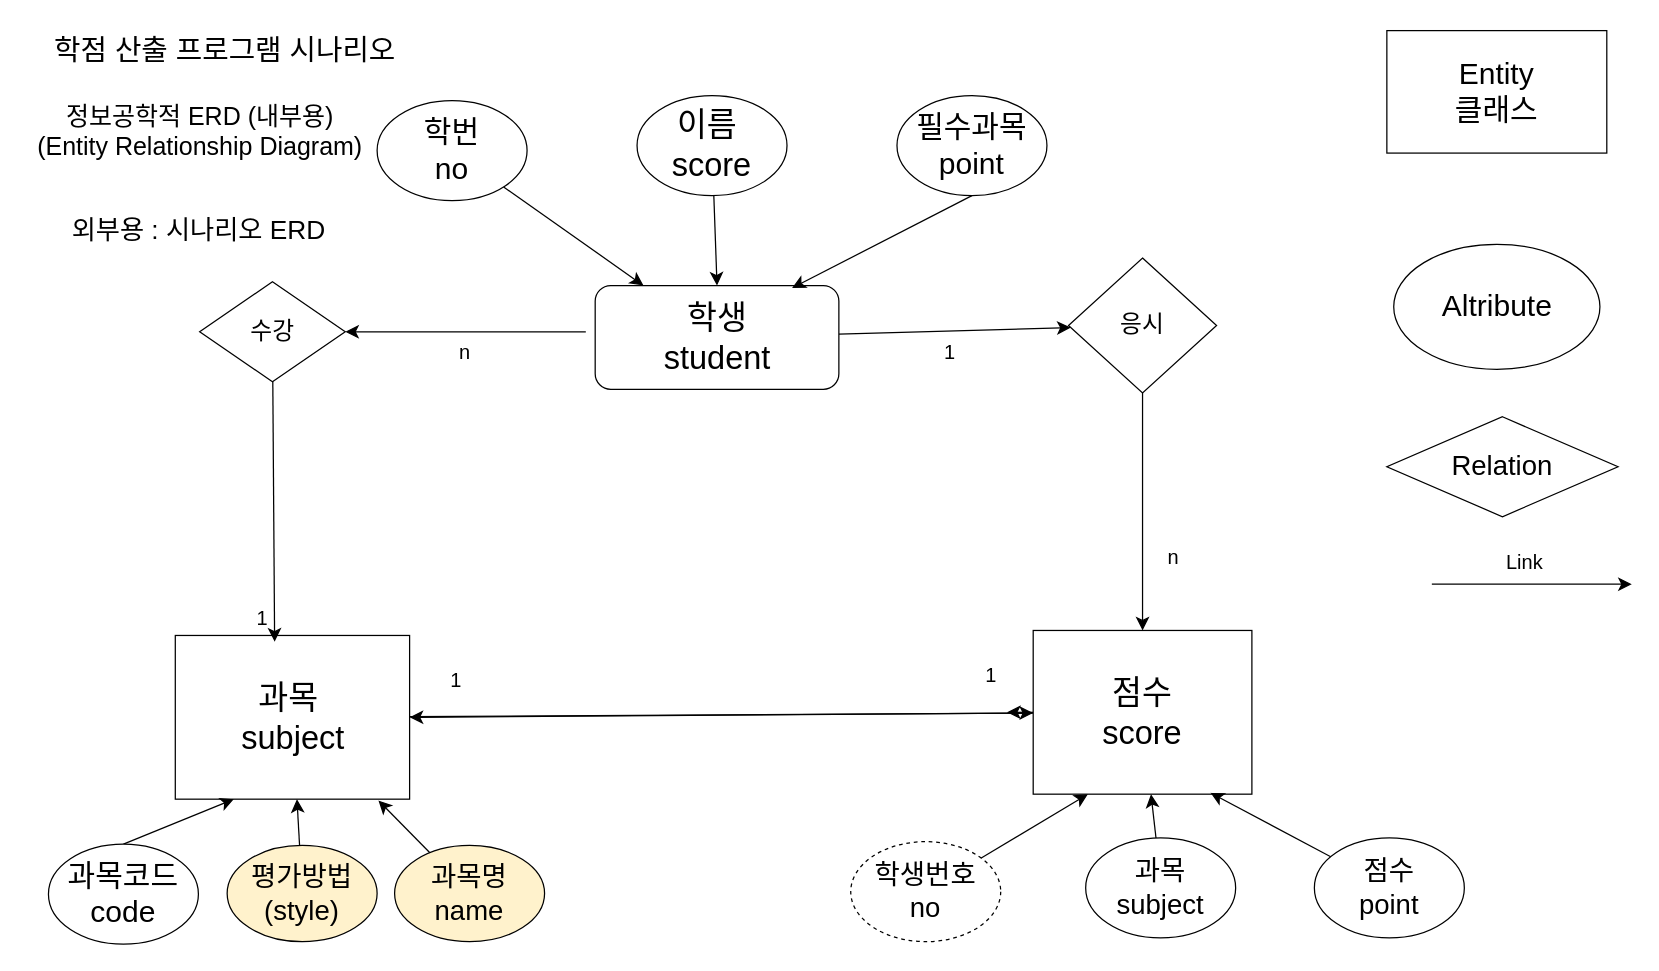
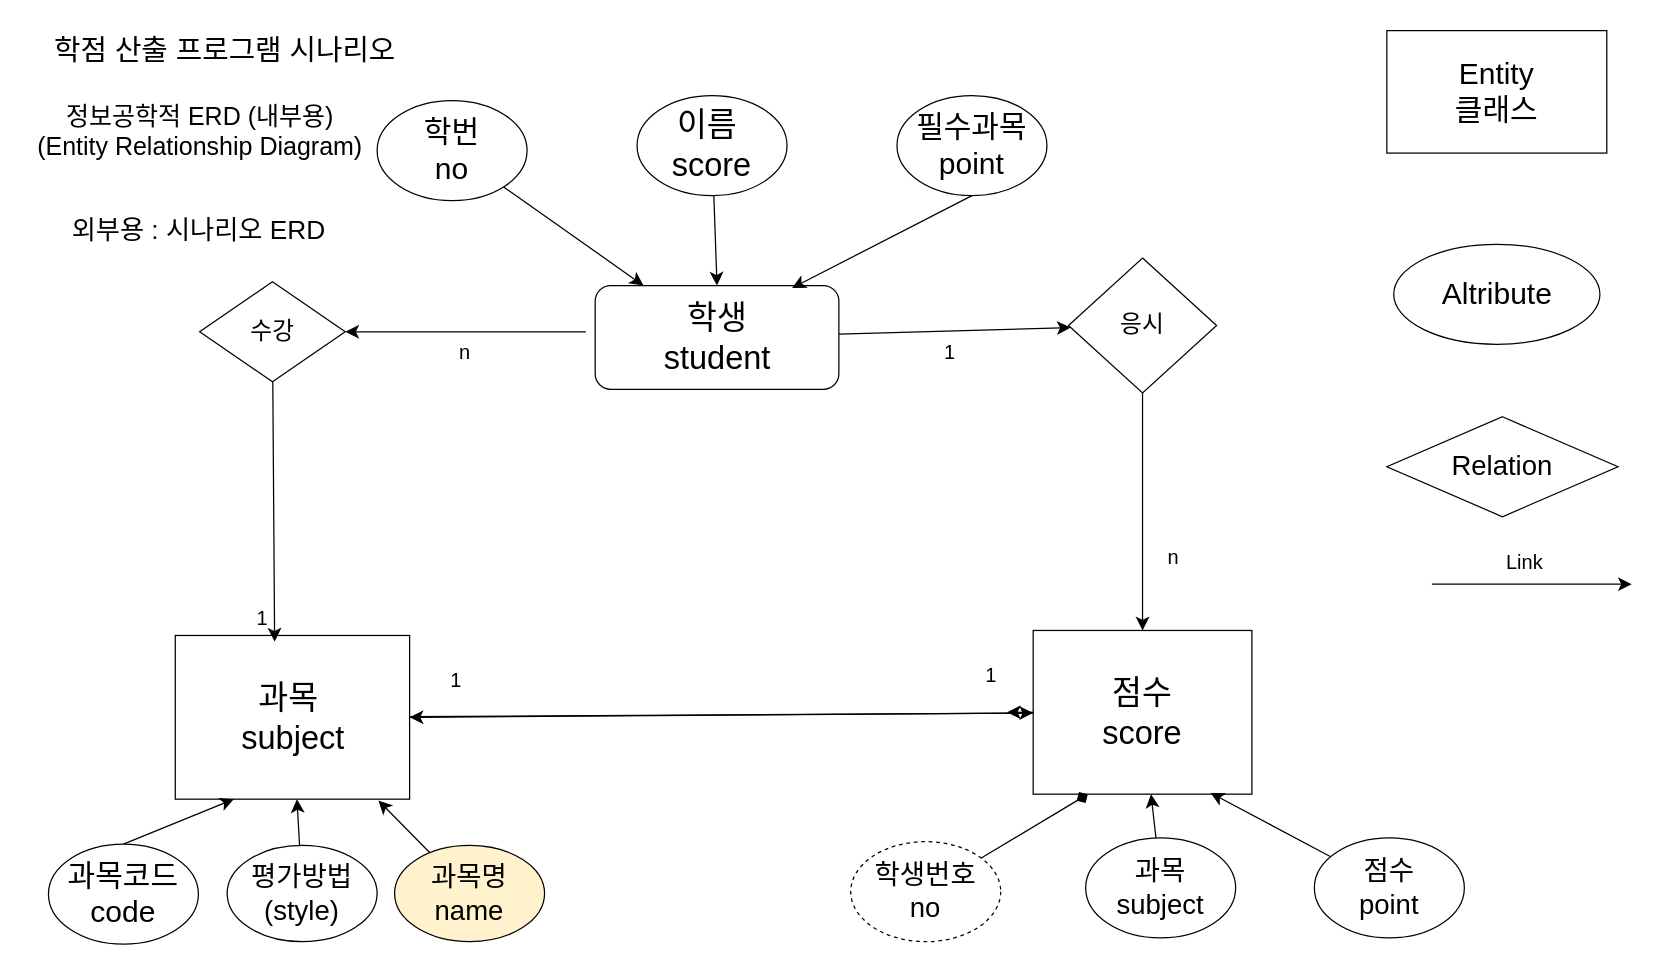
  <mxCell id="0" />
  <mxCell id="1" parent="0" />
  <mxCell id="2" value="&lt;font style=&quot;font-size: 23px;&quot;&gt;학점 산출 프로그램 시나리오&lt;/font&gt;" style="text;html=1;align=center;verticalAlign=middle;resizable=0;points=[];autosize=1;strokeColor=none;fillColor=none;fontSize=16;" vertex="1" parent="1"><mxGeometry x="22" y="20" width="313" height="40" as="geometry" /></mxCell>
  <mxCell id="3" style="edgeStyle=none;curved=1;rounded=0;orthogonalLoop=1;jettySize=auto;html=1;entryX=1;entryY=0.5;entryDx=0;entryDy=0;fontSize=12;startSize=8;endSize=8;" edge="1" parent="1" target="36"><mxGeometry relative="1" as="geometry"><mxPoint x="468" y="265" as="sourcePoint" /><mxPoint x="246" y="257" as="targetPoint" /></mxGeometry></mxCell>
  <mxCell id="4" style="edgeStyle=none;curved=1;rounded=0;orthogonalLoop=1;jettySize=auto;html=1;fontSize=12;startSize=8;endSize=8;" edge="1" parent="1" source="5" target="39"><mxGeometry relative="1" as="geometry" /></mxCell>
  <mxCell id="5" value="&lt;font style=&quot;font-size: 26px;&quot;&gt;학생&lt;br&gt;student&lt;/font&gt;" style="rounded=1;whiteSpace=wrap;html=1;glass=0;" vertex="1" parent="1"><mxGeometry x="475.5" y="228" width="195" height="83" as="geometry" /></mxCell>
  <mxCell id="6" style="edgeStyle=none;curved=1;rounded=0;orthogonalLoop=1;jettySize=auto;html=1;fontSize=12;startSize=8;endSize=8;" edge="1" parent="1" source="7" target="11"><mxGeometry relative="1" as="geometry" /></mxCell>
  <mxCell id="7" value="&lt;font style=&quot;font-size: 26px;&quot;&gt;과목&amp;nbsp;&lt;br&gt;subject&lt;/font&gt;" style="rounded=0;whiteSpace=wrap;html=1;" vertex="1" parent="1"><mxGeometry x="139.5" y="508" width="187.5" height="131" as="geometry" /></mxCell>
  <mxCell id="8" style="edgeStyle=none;curved=1;rounded=0;orthogonalLoop=1;jettySize=auto;html=1;exitX=1;exitY=1;exitDx=0;exitDy=0;fontSize=12;startSize=8;endSize=8;" edge="1" parent="1" source="5" target="5"><mxGeometry relative="1" as="geometry" /></mxCell>
  <mxCell id="9" style="edgeStyle=none;curved=1;rounded=0;orthogonalLoop=1;jettySize=auto;html=1;fontSize=12;startSize=8;endSize=8;" edge="1" parent="1" source="11"><mxGeometry relative="1" as="geometry"><mxPoint x="805" y="569.5" as="targetPoint" /></mxGeometry></mxCell>
  <mxCell id="10" style="edgeStyle=none;curved=1;rounded=0;orthogonalLoop=1;jettySize=auto;html=1;entryX=1;entryY=0.5;entryDx=0;entryDy=0;fontSize=12;startSize=8;endSize=8;" edge="1" parent="1" source="11" target="7"><mxGeometry relative="1" as="geometry" /></mxCell>
  <mxCell id="11" value="&lt;font style=&quot;font-size: 26px;&quot;&gt;점수&lt;br&gt;score&lt;/font&gt;" style="rounded=0;whiteSpace=wrap;html=1;" vertex="1" parent="1"><mxGeometry x="826" y="504" width="175" height="131" as="geometry" /></mxCell>
  <mxCell id="12" style="edgeStyle=none;curved=1;rounded=0;orthogonalLoop=1;jettySize=auto;html=1;fontSize=12;startSize=8;endSize=8;" edge="1" parent="1" source="13" target="5"><mxGeometry relative="1" as="geometry" /></mxCell>
  <mxCell id="13" value="&lt;font style=&quot;font-size: 24px;&quot;&gt;학번&lt;br&gt;no&lt;/font&gt;" style="ellipse;whiteSpace=wrap;html=1;" vertex="1" parent="1"><mxGeometry x="301" y="80" width="120" height="80" as="geometry" /></mxCell>
  <mxCell id="14" style="edgeStyle=none;curved=1;rounded=0;orthogonalLoop=1;jettySize=auto;html=1;entryX=0.5;entryY=0;entryDx=0;entryDy=0;fontSize=12;startSize=8;endSize=8;" edge="1" parent="1" source="15" target="5"><mxGeometry relative="1" as="geometry" /></mxCell>
  <mxCell id="15" value="&lt;font style=&quot;font-size: 26px;&quot;&gt;이름&amp;nbsp;&lt;br&gt;score&lt;/font&gt;" style="ellipse;whiteSpace=wrap;html=1;" vertex="1" parent="1"><mxGeometry x="509" y="76" width="120" height="80" as="geometry" /></mxCell>
  <mxCell id="16" value="&lt;font style=&quot;font-size: 24px;&quot;&gt;필수과목&lt;br&gt;point&lt;br&gt;&lt;/font&gt;" style="ellipse;whiteSpace=wrap;html=1;" vertex="1" parent="1"><mxGeometry x="717" y="76" width="120" height="80" as="geometry" /></mxCell>
  <mxCell id="17" style="edgeStyle=none;curved=1;rounded=0;orthogonalLoop=1;jettySize=auto;html=1;exitX=0.5;exitY=0;exitDx=0;exitDy=0;entryX=0.25;entryY=1;entryDx=0;entryDy=0;fontSize=12;startSize=8;endSize=8;" edge="1" parent="1" source="18" target="7"><mxGeometry relative="1" as="geometry" /></mxCell>
  <mxCell id="18" value="&lt;span style=&quot;font-size: 24px;&quot;&gt;과목코드&lt;br&gt;code&lt;br&gt;&lt;/span&gt;" style="ellipse;whiteSpace=wrap;html=1;" vertex="1" parent="1"><mxGeometry x="38" y="675" width="120" height="80" as="geometry" /></mxCell>
  <mxCell id="19" style="edgeStyle=none;curved=1;rounded=0;orthogonalLoop=1;jettySize=auto;html=1;fontSize=12;startSize=8;endSize=8;" edge="1" parent="1" source="20" target="7"><mxGeometry relative="1" as="geometry" /></mxCell>
- <mxCell id="20" value="&lt;font style=&quot;font-size: 22px;&quot;&gt;평가방법&lt;br&gt;(style)&lt;/font&gt;&lt;span style=&quot;font-size: 22px;&quot;&gt;&lt;br&gt;&lt;/span&gt;" style="ellipse;whiteSpace=wrap;html=1;fillColor=#fff2cc;" vertex="1" parent="1"><mxGeometry x="181" y="676" width="120" height="77" as="geometry" /></mxCell>
+ <mxCell id="20" value="&lt;font style=&quot;font-size: 22px;&quot;&gt;평가방법&lt;br&gt;(style)&lt;/font&gt;&lt;span style=&quot;font-size: 22px;&quot;&gt;&lt;br&gt;&lt;/span&gt;" style="ellipse;whiteSpace=wrap;html=1;" vertex="1" parent="1"><mxGeometry x="181" y="676" width="120" height="77" as="geometry" /></mxCell>
  <mxCell id="21" value="&lt;span style=&quot;font-size: 22px;&quot;&gt;과목명&lt;br&gt;name&lt;br&gt;&lt;/span&gt;" style="ellipse;whiteSpace=wrap;html=1;fillColor=#fff2cc;" vertex="1" parent="1"><mxGeometry x="315" y="676" width="120" height="77" as="geometry" /></mxCell>
- <mxCell id="22" style="edgeStyle=none;curved=1;rounded=0;orthogonalLoop=1;jettySize=auto;html=1;entryX=0.25;entryY=1;entryDx=0;entryDy=0;fontSize=12;startSize=8;endSize=8;" edge="1" parent="1" source="23" target="11"><mxGeometry relative="1" as="geometry" /></mxCell>
+ <mxCell id="22" style="edgeStyle=none;curved=1;rounded=0;orthogonalLoop=1;jettySize=auto;html=1;entryX=0.25;entryY=1;entryDx=0;entryDy=0;fontSize=12;startSize=8;endSize=8;endArrow=diamond;" edge="1" parent="1" source="23" target="11"><mxGeometry relative="1" as="geometry" /></mxCell>
  <mxCell id="23" value="&lt;span style=&quot;font-size: 22px;&quot;&gt;학생번호&lt;br&gt;no&lt;br&gt;&lt;/span&gt;" style="ellipse;whiteSpace=wrap;html=1;dashed=1;" vertex="1" parent="1"><mxGeometry x="680" y="673" width="120" height="80" as="geometry" /></mxCell>
  <mxCell id="24" style="edgeStyle=none;curved=1;rounded=0;orthogonalLoop=1;jettySize=auto;html=1;fontSize=12;startSize=8;endSize=8;" edge="1" parent="1" source="25" target="11"><mxGeometry relative="1" as="geometry" /></mxCell>
  <mxCell id="25" value="&lt;span style=&quot;font-size: 22px;&quot;&gt;과목&lt;br&gt;subject&lt;br&gt;&lt;/span&gt;" style="ellipse;whiteSpace=wrap;html=1;" vertex="1" parent="1"><mxGeometry x="868" y="670" width="120" height="80" as="geometry" /></mxCell>
  <mxCell id="26" value="&lt;span style=&quot;font-size: 22px;&quot;&gt;점수&lt;br&gt;point&lt;br&gt;&lt;/span&gt;" style="ellipse;whiteSpace=wrap;html=1;" vertex="1" parent="1"><mxGeometry x="1051" y="670" width="120" height="80" as="geometry" /></mxCell>
  <mxCell id="27" value="n" style="text;html=1;align=center;verticalAlign=middle;resizable=0;points=[];autosize=1;strokeColor=none;fillColor=none;fontSize=16;" vertex="1" parent="1"><mxGeometry x="357" y="265" width="27" height="31" as="geometry" /></mxCell>
  <mxCell id="28" value="1" style="text;html=1;align=center;verticalAlign=middle;resizable=0;points=[];autosize=1;strokeColor=none;fillColor=none;fontSize=16;" vertex="1" parent="1"><mxGeometry x="745" y="265" width="27" height="31" as="geometry" /></mxCell>
  <mxCell id="29" value="1" style="text;html=1;align=center;verticalAlign=middle;resizable=0;points=[];autosize=1;strokeColor=none;fillColor=none;fontSize=16;" vertex="1" parent="1"><mxGeometry x="195.5" y="478.5" width="27" height="31" as="geometry" /></mxCell>
  <mxCell id="30" style="edgeStyle=none;curved=1;rounded=0;orthogonalLoop=1;jettySize=auto;html=1;entryX=0;entryY=0.5;entryDx=0;entryDy=0;fontSize=12;startSize=8;endSize=8;" edge="1" parent="1" source="11" target="11"><mxGeometry relative="1" as="geometry" /></mxCell>
  <mxCell id="31" value="1" style="text;html=1;align=center;verticalAlign=middle;resizable=0;points=[];autosize=1;strokeColor=none;fillColor=none;fontSize=16;" vertex="1" parent="1"><mxGeometry x="350.5" y="528.5" width="27" height="31" as="geometry" /></mxCell>
  <mxCell id="32" value="1" style="text;html=1;align=center;verticalAlign=middle;resizable=0;points=[];autosize=1;strokeColor=none;fillColor=none;fontSize=16;" vertex="1" parent="1"><mxGeometry x="778.5" y="524.5" width="27" height="31" as="geometry" /></mxCell>
  <mxCell id="33" style="edgeStyle=none;curved=1;rounded=0;orthogonalLoop=1;jettySize=auto;html=1;exitX=0.5;exitY=1;exitDx=0;exitDy=0;entryX=0.808;entryY=0.024;entryDx=0;entryDy=0;entryPerimeter=0;fontSize=12;startSize=8;endSize=8;" edge="1" parent="1" source="16" target="5"><mxGeometry relative="1" as="geometry" /></mxCell>
  <mxCell id="34" style="edgeStyle=none;curved=1;rounded=0;orthogonalLoop=1;jettySize=auto;html=1;entryX=0.867;entryY=1.008;entryDx=0;entryDy=0;entryPerimeter=0;fontSize=12;startSize=8;endSize=8;" edge="1" parent="1" source="21" target="7"><mxGeometry relative="1" as="geometry" /></mxCell>
  <mxCell id="35" style="edgeStyle=none;curved=1;rounded=0;orthogonalLoop=1;jettySize=auto;html=1;entryX=0.811;entryY=0.992;entryDx=0;entryDy=0;entryPerimeter=0;fontSize=12;startSize=8;endSize=8;" edge="1" parent="1" source="26" target="11"><mxGeometry relative="1" as="geometry" /></mxCell>
  <mxCell id="36" value="&lt;font style=&quot;font-size: 19px;&quot;&gt;수강&lt;/font&gt;" style="rhombus;whiteSpace=wrap;html=1;" vertex="1" parent="1"><mxGeometry x="159" y="225" width="116.5" height="80" as="geometry" /></mxCell>
  <mxCell id="37" style="edgeStyle=none;curved=1;rounded=0;orthogonalLoop=1;jettySize=auto;html=1;entryX=0.87;entryY=1.113;entryDx=0;entryDy=0;entryPerimeter=0;fontSize=12;startSize=8;endSize=8;" edge="1" parent="1" source="36" target="29"><mxGeometry relative="1" as="geometry" /></mxCell>
  <mxCell id="38" style="edgeStyle=none;curved=1;rounded=0;orthogonalLoop=1;jettySize=auto;html=1;entryX=0.5;entryY=0;entryDx=0;entryDy=0;fontSize=12;startSize=8;endSize=8;" edge="1" parent="1" source="39" target="11"><mxGeometry relative="1" as="geometry" /></mxCell>
  <mxCell id="39" value="&lt;font style=&quot;font-size: 19px;&quot;&gt;응시&lt;/font&gt;" style="rhombus;whiteSpace=wrap;html=1;" vertex="1" parent="1"><mxGeometry x="854.25" y="206" width="118.5" height="108" as="geometry" /></mxCell>
  <mxCell id="40" style="edgeStyle=none;curved=1;rounded=0;orthogonalLoop=1;jettySize=auto;html=1;entryX=0.5;entryY=0;entryDx=0;entryDy=0;fontSize=12;startSize=8;endSize=8;" edge="1" parent="1" source="11" target="11"><mxGeometry relative="1" as="geometry" /></mxCell>
  <mxCell id="41" value="n" style="text;html=1;align=center;verticalAlign=middle;resizable=0;points=[];autosize=1;strokeColor=none;fillColor=none;fontSize=16;" vertex="1" parent="1"><mxGeometry x="924" y="429" width="27" height="31" as="geometry" /></mxCell>
  <mxCell id="42" value="&lt;font style=&quot;font-size: 24px;&quot;&gt;Entity&lt;br&gt;클래스&lt;br&gt;&lt;/font&gt;" style="rounded=0;whiteSpace=wrap;html=1;" vertex="1" parent="1"><mxGeometry x="1109" y="24" width="176" height="98" as="geometry" /></mxCell>
- <mxCell id="43" value="&lt;font style=&quot;font-size: 24px;&quot;&gt;Altribute&lt;/font&gt;" style="ellipse;whiteSpace=wrap;html=1;" vertex="1" parent="1"><mxGeometry x="1114.5" y="195" width="165" height="100" as="geometry" /></mxCell>
+ <mxCell id="43" value="&lt;font style=&quot;font-size: 24px;&quot;&gt;Altribute&lt;/font&gt;" style="ellipse;whiteSpace=wrap;html=1;" vertex="1" parent="1"><mxGeometry x="1114.5" y="195" width="165" height="80" as="geometry" /></mxCell>
  <mxCell id="44" style="edgeStyle=none;curved=1;rounded=0;orthogonalLoop=1;jettySize=auto;html=1;fontSize=12;startSize=8;endSize=8;" edge="1" parent="1"><mxGeometry relative="1" as="geometry"><mxPoint x="1305" y="467" as="targetPoint" /><mxPoint x="1145" y="467" as="sourcePoint" /></mxGeometry></mxCell>
  <mxCell id="45" value="&lt;font style=&quot;font-size: 22px;&quot;&gt;Relation&lt;/font&gt;" style="rhombus;whiteSpace=wrap;html=1;" vertex="1" parent="1"><mxGeometry x="1109" y="333" width="185" height="80" as="geometry" /></mxCell>
  <mxCell id="46" value="&lt;font style=&quot;font-size: 20px;&quot;&gt;정보공학적 ERD (내부용)&lt;br&gt;(Entity Relationship Diagram)&lt;/font&gt;" style="text;html=1;align=center;verticalAlign=middle;resizable=0;points=[];autosize=1;strokeColor=none;fillColor=none;fontSize=16;" vertex="1" parent="1"><mxGeometry x="20" y="74" width="278" height="60" as="geometry" /></mxCell>
  <mxCell id="47" value="&lt;font style=&quot;font-size: 21px;&quot;&gt;외부용 : 시나리오 ERD&lt;/font&gt;" style="text;html=1;align=center;verticalAlign=middle;resizable=0;points=[];autosize=1;strokeColor=none;fillColor=none;fontSize=16;" vertex="1" parent="1"><mxGeometry x="20" y="164" width="275" height="37" as="geometry" /></mxCell>
  <mxCell id="48" value="Link" style="text;html=1;align=center;verticalAlign=middle;resizable=0;points=[];autosize=1;strokeColor=none;fillColor=none;fontSize=16;" vertex="1" parent="1"><mxGeometry x="1195.5" y="433.5" width="47" height="31" as="geometry" /></mxCell>
